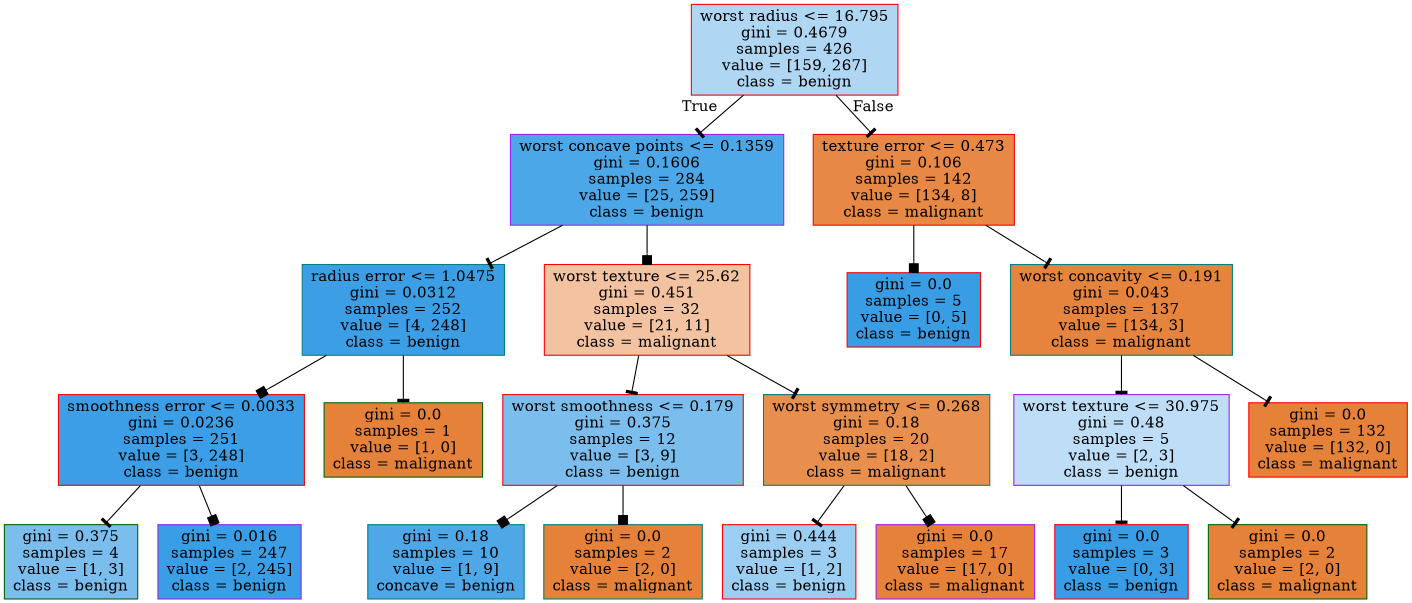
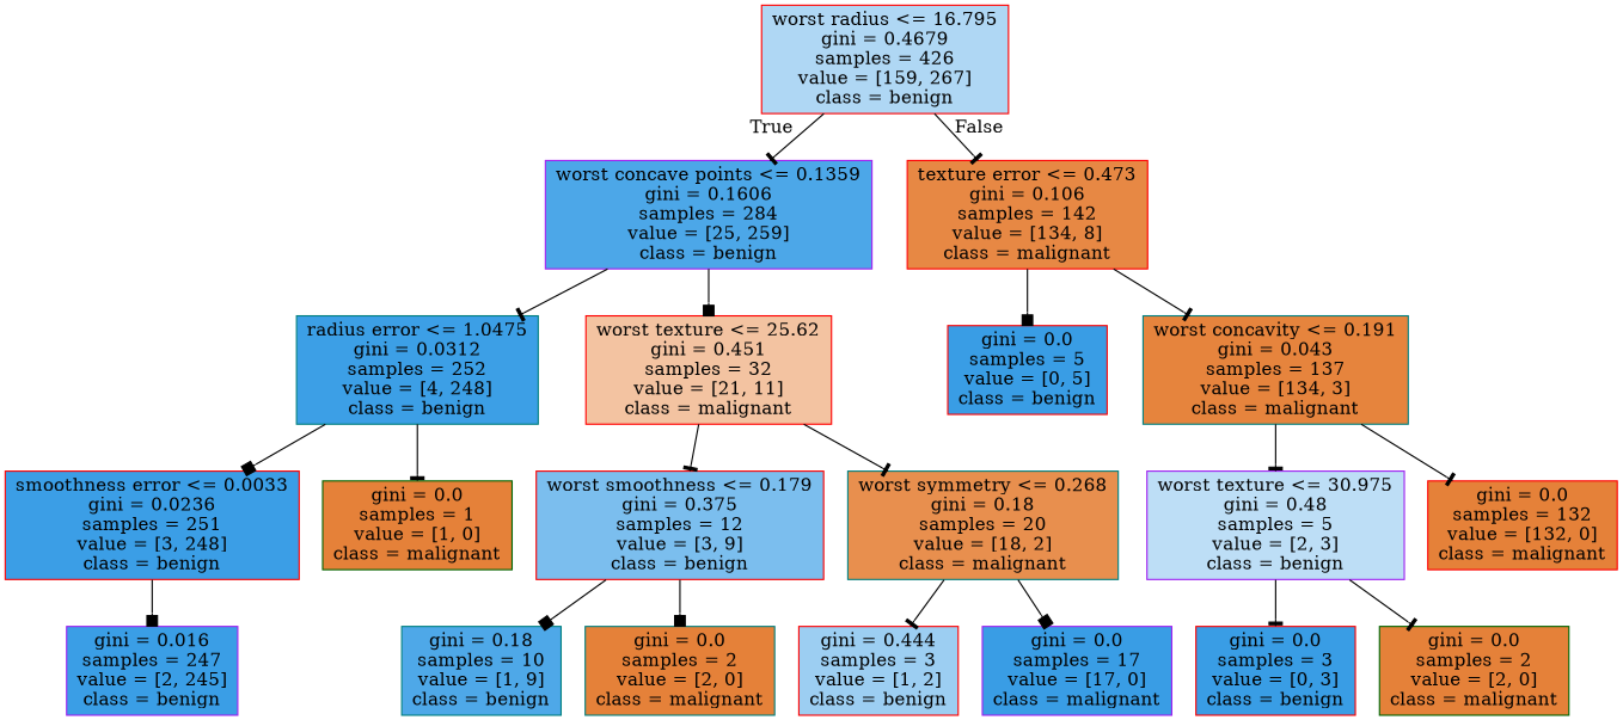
  digraph {
    node [color=red fillcolor="#e58139ff" shape=box style=filled]
    edge [arrowhead=tee]
    n1 [fillcolor="#399de567" label="worst radius <= 16.795\ngini = 0.4679\nsamples = 426\nvalue = [159, 267]\nclass = benign"]
    n2 [color=purple fillcolor="#399de5e6" label="worst concave points <= 0.1359\ngini = 0.1606\nsamples = 284\nvalue = [25, 259]\nclass = benign"]
    n3 [fillcolor="#e58139f0" label="texture error <= 0.473\ngini = 0.106\nsamples = 142\nvalue = [134, 8]\nclass = malignant"]
    n4 [color=teal fillcolor="#399de5fb" label="radius error <= 1.0475\ngini = 0.0312\nsamples = 252\nvalue = [4, 248]\nclass = benign"]
    n5 [fillcolor="#e5813979" label="worst texture <= 25.62\ngini = 0.451\nsamples = 32\nvalue = [21, 11]\nclass = malignant"]
    n6 [fillcolor="#399de5ff" label="gini = 0.0\nsamples = 5\nvalue = [0, 5]\nclass = benign"]
    n7 [color=teal fillcolor="#e58139f9" label="worst concavity <= 0.191\ngini = 0.043\nsamples = 137\nvalue = [134, 3]\nclass = malignant"]
    n8 [fillcolor="#399de5fc" label="smoothness error <= 0.0033\ngini = 0.0236\nsamples = 251\nvalue = [3, 248]\nclass = benign"]
    n9 [color=darkgreen label="gini = 0.0\nsamples = 1\nvalue = [1, 0]\nclass = malignant"]
    n10 [fillcolor="#399de5aa" label="worst smoothness <= 0.179\ngini = 0.375\nsamples = 12\nvalue = [3, 9]\nclass = benign"]
    n11 [color=teal fillcolor="#e58139e3" label="worst symmetry <= 0.268\ngini = 0.18\nsamples = 20\nvalue = [18, 2]\nclass = malignant"]
-   n12 [color=darkgreen fillcolor="#399de5aa" label="gini = 0.375\nsamples = 4\nvalue = [1, 3]\nclass = benign"]
    n13 [color=purple fillcolor="#399de5fd" label="gini = 0.016\nsamples = 247\nvalue = [2, 245]\nclass = benign"]
-   n14 [color=teal fillcolor="#399de5e3" label="gini = 0.18\nsamples = 10\nvalue = [1, 9]\nconcave = benign"]
+   n14 [color=teal fillcolor="#399de5e3" label="gini = 0.18\nsamples = 10\nvalue = [1, 9]\nclass = benign"]
    n15 [color=teal label="gini = 0.0\nsamples = 2\nvalue = [2, 0]\nclass = malignant"]
    n16 [fillcolor="#399de57f" label="gini = 0.444\nsamples = 3\nvalue = [1, 2]\nclass = benign"]
-   n17 [color=purple label="gini = 0.0\nsamples = 17\nvalue = [17, 0]\nclass = malignant"]
+   n17 [color=purple fillcolor="#399de5ff" label="gini = 0.0\nsamples = 17\nvalue = [17, 0]\nclass = malignant"]
    n18 [color=purple fillcolor="#399de555" label="worst texture <= 30.975\ngini = 0.48\nsamples = 5\nvalue = [2, 3]\nclass = benign"]
    n19 [label="gini = 0.0\nsamples = 132\nvalue = [132, 0]\nclass = malignant"]
    n20 [fillcolor="#399de5ff" label="gini = 0.0\nsamples = 3\nvalue = [0, 3]\nclass = benign"]
    n21 [color=darkgreen label="gini = 0.0\nsamples = 2\nvalue = [2, 0]\nclass = malignant"]
    n1 -> n2 [headlabel=True labelangle=45 labeldistance=2.5]
    n1 -> n3 [headlabel=False labelangle=-45 labeldistance=2.5]
    n2 -> n4
    n2 -> n5 [arrowhead=box]
    n3 -> n6 [arrowhead=box]
    n3 -> n7
    n4 -> n8 [arrowhead=box]
    n4 -> n9
    n5 -> n10
    n5 -> n11
    n7 -> n18
    n7 -> n19
-   n8 -> n12
    n8 -> n13 [arrowhead=box]
    n10 -> n14 [arrowhead=box]
    n10 -> n15 [arrowhead=box]
    n11 -> n16
    n11 -> n17 [arrowhead=box]
    n18 -> n20
    n18 -> n21
  }
